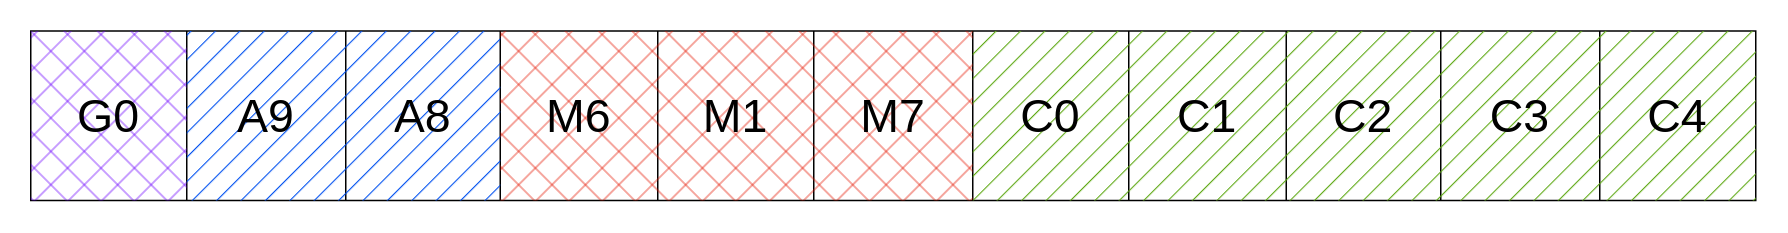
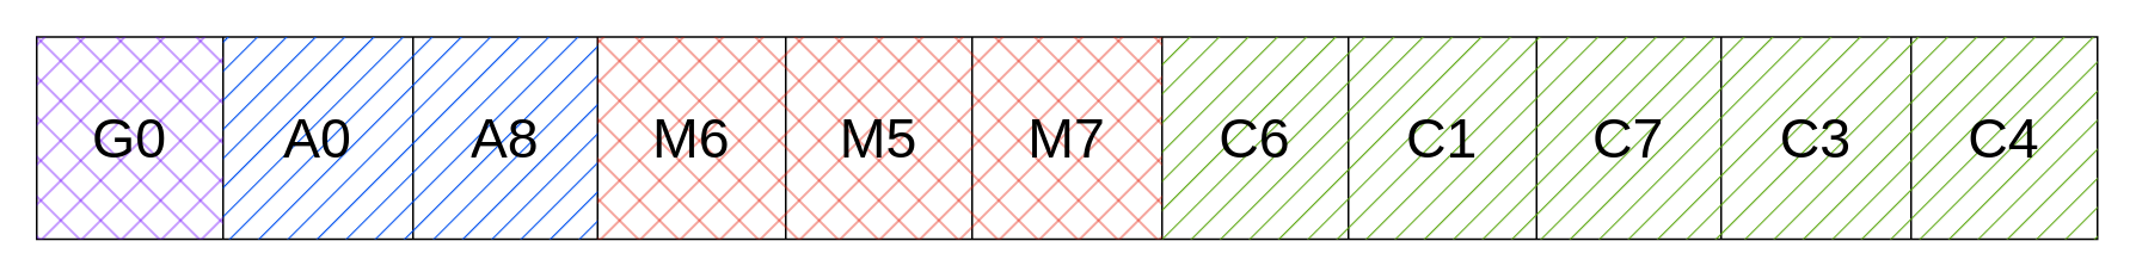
  <mxCell id="0" />
  <mxCell id="1" parent="0" />
  <mxCell id="2" value="" style="shape=table;startSize=0;container=1;collapsible=0;childLayout=tableLayout;fontSize=18;" vertex="1" parent="1"><mxGeometry x="20" y="20" width="1150" height="113" as="geometry" /></mxCell>
  <mxCell id="3" value="" style="shape=tableRow;horizontal=0;startSize=0;swimlaneHead=0;swimlaneBody=0;strokeColor=inherit;top=0;left=0;bottom=0;right=0;collapsible=0;dropTarget=0;fillColor=none;points=[[0,0.5],[1,0.5]];portConstraint=eastwest;fontSize=30;" vertex="1" parent="2"><mxGeometry width="1150" height="113" as="geometry" /></mxCell>
  <mxCell id="4" value="G0" style="shape=partialRectangle;html=1;whiteSpace=wrap;connectable=0;strokeColor=#3700CC;overflow=hidden;fillColor=#6a00ff;top=0;left=0;bottom=0;right=0;pointerEvents=1;fontSize=31;fillStyle=cross-hatch;fontColor=#000000;" vertex="1" parent="3"><mxGeometry width="104" height="113" as="geometry"><mxRectangle width="104" height="113" as="alternateBounds" /></mxGeometry></mxCell>
- <mxCell id="5" value="A9" style="shape=partialRectangle;html=1;whiteSpace=wrap;connectable=0;strokeColor=#001DBC;overflow=hidden;fillColor=#0050ef;top=0;left=0;bottom=0;right=0;pointerEvents=1;fontSize=31;fillStyle=hatch;fontColor=#000000;" vertex="1" parent="3"><mxGeometry x="104" width="106" height="113" as="geometry"><mxRectangle width="106" height="113" as="alternateBounds" /></mxGeometry></mxCell>
+ <mxCell id="5" value="A0" style="shape=partialRectangle;html=1;whiteSpace=wrap;connectable=0;strokeColor=#001DBC;overflow=hidden;fillColor=#0050ef;top=0;left=0;bottom=0;right=0;pointerEvents=1;fontSize=31;fillStyle=hatch;fontColor=#000000;" vertex="1" parent="3"><mxGeometry x="104" width="106" height="113" as="geometry"><mxRectangle width="106" height="113" as="alternateBounds" /></mxGeometry></mxCell>
  <mxCell id="6" value="A8" style="shape=partialRectangle;html=1;whiteSpace=wrap;connectable=0;strokeColor=#001DBC;overflow=hidden;fillColor=#0050ef;top=0;left=0;bottom=0;right=0;pointerEvents=1;fontSize=31;fillStyle=hatch;fontColor=#000000;" vertex="1" parent="3"><mxGeometry x="210" width="103" height="113" as="geometry"><mxRectangle width="103" height="113" as="alternateBounds" /></mxGeometry></mxCell>
  <mxCell id="7" value="M6" style="shape=partialRectangle;html=1;whiteSpace=wrap;connectable=0;strokeColor=#B20000;overflow=hidden;fillColor=#e51400;top=0;left=0;bottom=0;right=0;pointerEvents=1;fontSize=31;fillStyle=cross-hatch;fontColor=#000000;" vertex="1" parent="3"><mxGeometry x="313" width="105" height="113" as="geometry"><mxRectangle width="105" height="113" as="alternateBounds" /></mxGeometry></mxCell>
- <mxCell id="8" value="M1" style="shape=partialRectangle;html=1;whiteSpace=wrap;connectable=0;strokeColor=#B20000;overflow=hidden;fillColor=#e51400;top=0;left=0;bottom=0;right=0;pointerEvents=1;fontSize=31;fillStyle=cross-hatch;fontColor=#000000;" vertex="1" parent="3"><mxGeometry x="418" width="104" height="113" as="geometry"><mxRectangle width="104" height="113" as="alternateBounds" /></mxGeometry></mxCell>
+ <mxCell id="8" value="M5" style="shape=partialRectangle;html=1;whiteSpace=wrap;connectable=0;strokeColor=#B20000;overflow=hidden;fillColor=#e51400;top=0;left=0;bottom=0;right=0;pointerEvents=1;fontSize=31;fillStyle=cross-hatch;fontColor=#000000;" vertex="1" parent="3"><mxGeometry x="418" width="104" height="113" as="geometry"><mxRectangle width="104" height="113" as="alternateBounds" /></mxGeometry></mxCell>
  <mxCell id="9" value="M7" style="shape=partialRectangle;html=1;whiteSpace=wrap;connectable=0;strokeColor=#B20000;overflow=hidden;fillColor=#e51400;top=0;left=0;bottom=0;right=0;pointerEvents=1;fontSize=31;fillStyle=cross-hatch;perimeterSpacing=1;shadow=0;fontColor=#000000;" vertex="1" parent="3"><mxGeometry x="522" width="106" height="113" as="geometry"><mxRectangle width="106" height="113" as="alternateBounds" /></mxGeometry></mxCell>
- <mxCell id="10" value="C0" style="shape=partialRectangle;html=1;whiteSpace=wrap;connectable=0;strokeColor=#2D7600;overflow=hidden;fillColor=#60a917;top=0;left=0;bottom=0;right=0;pointerEvents=1;fontSize=31;fillStyle=hatch;fontColor=#000000;" vertex="1" parent="3"><mxGeometry x="628" width="104" height="113" as="geometry"><mxRectangle width="104" height="113" as="alternateBounds" /></mxGeometry></mxCell>
+ <mxCell id="10" value="C6" style="shape=partialRectangle;html=1;whiteSpace=wrap;connectable=0;strokeColor=#2D7600;overflow=hidden;fillColor=#60a917;top=0;left=0;bottom=0;right=0;pointerEvents=1;fontSize=31;fillStyle=hatch;fontColor=#000000;" vertex="1" parent="3"><mxGeometry x="628" width="104" height="113" as="geometry"><mxRectangle width="104" height="113" as="alternateBounds" /></mxGeometry></mxCell>
  <mxCell id="11" value="C1" style="shape=partialRectangle;html=1;whiteSpace=wrap;connectable=0;strokeColor=#2D7600;overflow=hidden;fillColor=#60a917;top=0;left=0;bottom=0;right=0;pointerEvents=1;fontSize=31;fillStyle=hatch;fontColor=#000000;" vertex="1" parent="3"><mxGeometry x="732" width="105" height="113" as="geometry"><mxRectangle width="105" height="113" as="alternateBounds" /></mxGeometry></mxCell>
- <mxCell id="12" value="C2" style="shape=partialRectangle;html=1;whiteSpace=wrap;connectable=0;strokeColor=#2D7600;overflow=hidden;fillColor=#60a917;top=0;left=0;bottom=0;right=0;pointerEvents=1;fontSize=31;fillStyle=hatch;fontColor=#000000;" vertex="1" parent="3"><mxGeometry x="837" width="103" height="113" as="geometry"><mxRectangle width="103" height="113" as="alternateBounds" /></mxGeometry></mxCell>
+ <mxCell id="12" value="C7" style="shape=partialRectangle;html=1;whiteSpace=wrap;connectable=0;strokeColor=#2D7600;overflow=hidden;fillColor=#60a917;top=0;left=0;bottom=0;right=0;pointerEvents=1;fontSize=31;fillStyle=hatch;fontColor=#000000;" vertex="1" parent="3"><mxGeometry x="837" width="103" height="113" as="geometry"><mxRectangle width="103" height="113" as="alternateBounds" /></mxGeometry></mxCell>
  <mxCell id="13" value="C3" style="shape=partialRectangle;html=1;whiteSpace=wrap;connectable=0;strokeColor=#2D7600;overflow=hidden;fillColor=#60a917;top=0;left=0;bottom=0;right=0;pointerEvents=1;fontSize=31;fillStyle=hatch;fontColor=#000000;" vertex="1" parent="3"><mxGeometry x="940" width="106" height="113" as="geometry"><mxRectangle width="106" height="113" as="alternateBounds" /></mxGeometry></mxCell>
  <mxCell id="14" value="C4" style="shape=partialRectangle;html=1;whiteSpace=wrap;connectable=0;strokeColor=#2D7600;overflow=hidden;fillColor=#60a917;top=0;left=0;bottom=0;right=0;pointerEvents=1;fontSize=31;fillStyle=hatch;fontColor=#000000;" vertex="1" parent="3"><mxGeometry x="1046" width="104" height="113" as="geometry"><mxRectangle width="104" height="113" as="alternateBounds" /></mxGeometry></mxCell>
